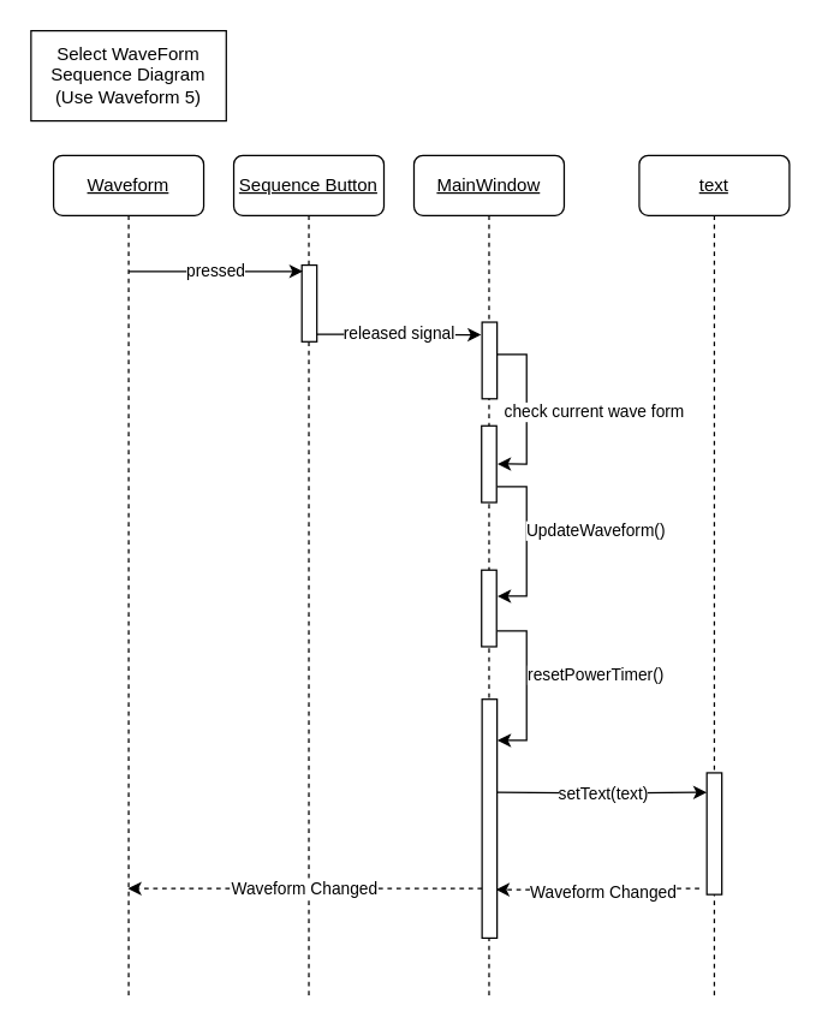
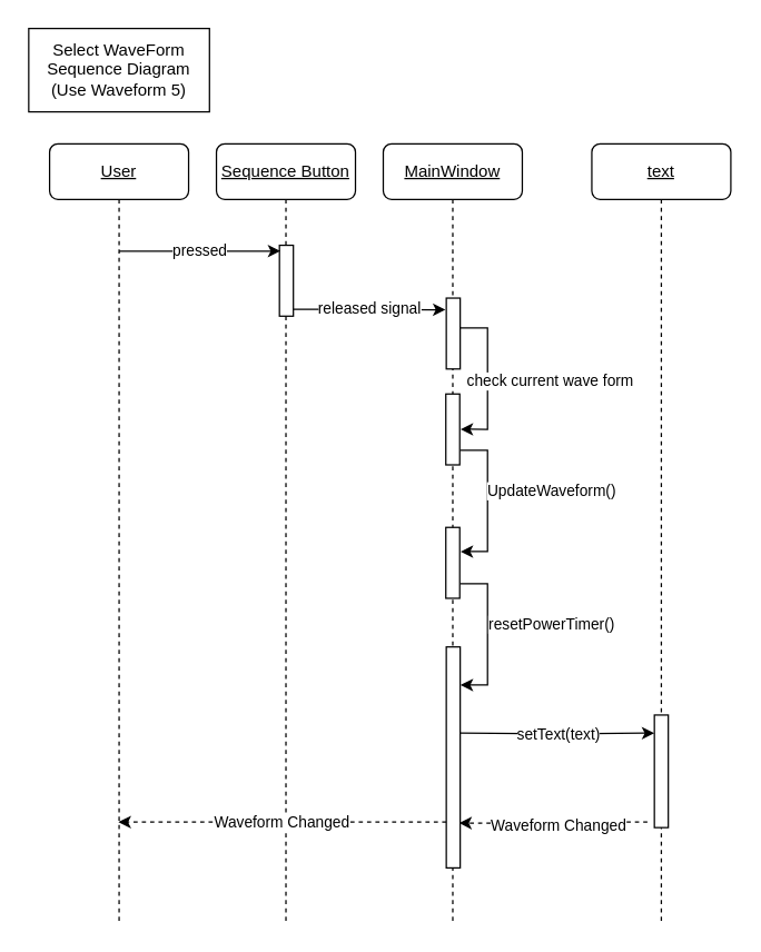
  <mxCell id="0" />
  <mxCell id="1" parent="0" />
  <mxCell id="2" value="&lt;font face=&quot;Helvetica&quot;&gt;&lt;u&gt;MainWindow&lt;/u&gt;&lt;/font&gt;" style="shape=umlLifeline;perimeter=lifelinePerimeter;whiteSpace=wrap;html=1;container=1;collapsible=0;recursiveResize=0;outlineConnect=0;rounded=1;shadow=0;comic=0;labelBackgroundColor=none;strokeWidth=1;fontFamily=Verdana;fontSize=12;align=center;" parent="1" vertex="1"><mxGeometry x="275" y="103" width="100" height="560" as="geometry" /></mxCell>
  <mxCell id="3" value="" style="html=1;points=[];perimeter=orthogonalPerimeter;rounded=0;shadow=0;comic=0;labelBackgroundColor=none;strokeWidth=1;fontFamily=Verdana;fontSize=12;align=center;" parent="2" vertex="1"><mxGeometry x="45.0" y="180" width="10" height="51" as="geometry" /></mxCell>
- <mxCell id="4" value="&lt;font face=&quot;Helvetica&quot;&gt;&lt;u&gt;Waveform&lt;/u&gt;&lt;/font&gt;" style="shape=umlLifeline;perimeter=lifelinePerimeter;whiteSpace=wrap;html=1;container=1;collapsible=0;recursiveResize=0;outlineConnect=0;rounded=1;shadow=0;comic=0;labelBackgroundColor=none;strokeWidth=1;fontFamily=Verdana;fontSize=12;align=center;" parent="1" vertex="1"><mxGeometry x="35" y="103" width="100" height="560" as="geometry" /></mxCell>
+ <mxCell id="4" value="&lt;font face=&quot;Helvetica&quot;&gt;&lt;u&gt;User&lt;/u&gt;&lt;/font&gt;" style="shape=umlLifeline;perimeter=lifelinePerimeter;whiteSpace=wrap;html=1;container=1;collapsible=0;recursiveResize=0;outlineConnect=0;rounded=1;shadow=0;comic=0;labelBackgroundColor=none;strokeWidth=1;fontFamily=Verdana;fontSize=12;align=center;" parent="1" vertex="1"><mxGeometry x="35" y="103" width="100" height="560" as="geometry" /></mxCell>
  <mxCell id="5" value="&lt;font face=&quot;Helvetica&quot;&gt;&lt;u&gt;Sequence Button&lt;/u&gt;&lt;/font&gt;" style="shape=umlLifeline;perimeter=lifelinePerimeter;whiteSpace=wrap;html=1;container=1;collapsible=0;recursiveResize=0;outlineConnect=0;rounded=1;shadow=0;comic=0;labelBackgroundColor=none;strokeWidth=1;fontFamily=Verdana;fontSize=12;align=center;" parent="1" vertex="1"><mxGeometry x="155" y="103" width="100" height="560" as="geometry" /></mxCell>
  <mxCell id="6" value="" style="html=1;points=[];perimeter=orthogonalPerimeter;rounded=0;shadow=0;comic=0;labelBackgroundColor=none;strokeWidth=1;fontFamily=Verdana;fontSize=12;align=center;" parent="5" vertex="1"><mxGeometry x="165.33" y="111" width="10" height="51" as="geometry" /></mxCell>
  <mxCell id="7" value="" style="html=1;points=[];perimeter=orthogonalPerimeter;rounded=0;shadow=0;comic=0;labelBackgroundColor=none;strokeWidth=1;fontFamily=Verdana;fontSize=12;align=center;" parent="5" vertex="1"><mxGeometry x="45.33" y="73" width="10" height="51" as="geometry" /></mxCell>
  <mxCell id="8" value="released signal" style="edgeStyle=orthogonalEdgeStyle;rounded=0;orthogonalLoop=1;jettySize=auto;html=1;entryX=-0.06;entryY=0.067;entryDx=0;entryDy=0;entryPerimeter=0;" parent="5" edge="1"><mxGeometry relative="1" as="geometry"><mxPoint x="55.33" y="119" as="sourcePoint" /><mxPoint x="164.73" y="119.417" as="targetPoint" /><Array as="points"><mxPoint x="80.33" y="119" /><mxPoint x="80.33" y="119" /></Array></mxGeometry></mxCell>
  <mxCell id="9" value="pressed" style="endArrow=classic;html=1;rounded=0;entryX=0.067;entryY=0.2;entryDx=0;entryDy=0;entryPerimeter=0;" parent="1" edge="1"><mxGeometry width="50" height="50" relative="1" as="geometry"><mxPoint x="84.929" y="180.2" as="sourcePoint" /><mxPoint x="201" y="180.2" as="targetPoint" /></mxGeometry></mxCell>
  <mxCell id="10" value="check current wave form" style="edgeStyle=orthogonalEdgeStyle;rounded=0;orthogonalLoop=1;jettySize=auto;html=1;entryX=1.06;entryY=0.576;entryDx=0;entryDy=0;entryPerimeter=0;" parent="1" edge="1"><mxGeometry x="0.039" y="45" relative="1" as="geometry"><mxPoint x="330.33" y="235.5" as="sourcePoint" /><mxPoint x="330.6" y="308.376" as="targetPoint" /><Array as="points"><mxPoint x="350" y="236" /><mxPoint x="350" y="308" /></Array><mxPoint as="offset" /></mxGeometry></mxCell>
  <mxCell id="11" value="setText(text)" style="edgeStyle=orthogonalEdgeStyle;rounded=0;orthogonalLoop=1;jettySize=auto;html=1;entryX=0;entryY=0.16;entryDx=0;entryDy=0;entryPerimeter=0;" parent="1" edge="1" target="16"><mxGeometry relative="1" as="geometry"><mxPoint x="330.33" y="527" as="sourcePoint" /><mxPoint x="440.2" y="526.586" as="targetPoint" /><Array as="points" /></mxGeometry></mxCell>
  <mxCell id="12" value="Waveform Changed" style="edgeStyle=orthogonalEdgeStyle;rounded=0;orthogonalLoop=1;jettySize=auto;html=1;dashed=1;" parent="1" edge="1"><mxGeometry relative="1" as="geometry"><mxPoint x="320.33" y="591" as="sourcePoint" /><mxPoint x="84.5" y="591" as="targetPoint" /><Array as="points"><mxPoint x="265" y="591" /><mxPoint x="265" y="591" /></Array></mxGeometry></mxCell>
  <mxCell id="13" value="" style="html=1;points=[];perimeter=orthogonalPerimeter;rounded=0;shadow=0;comic=0;labelBackgroundColor=none;strokeWidth=1;fontFamily=Verdana;fontSize=12;align=center;" parent="1" vertex="1"><mxGeometry x="320.33" y="465" width="10" height="159" as="geometry" /></mxCell>
  <mxCell id="14" value="UpdateWaveform()" style="edgeStyle=orthogonalEdgeStyle;rounded=0;orthogonalLoop=1;jettySize=auto;html=1;entryX=1.06;entryY=0.576;entryDx=0;entryDy=0;entryPerimeter=0;" parent="1" edge="1"><mxGeometry x="-0.121" y="46" relative="1" as="geometry"><Array as="points"><mxPoint x="350" y="324" /><mxPoint x="350" y="396" /></Array><mxPoint as="offset" /><mxPoint x="330.33" y="323.5" as="sourcePoint" /><mxPoint x="330.6" y="396.376" as="targetPoint" /></mxGeometry></mxCell>
  <mxCell id="15" value="&lt;font face=&quot;Helvetica&quot;&gt;&lt;u&gt;text&lt;/u&gt;&lt;/font&gt;" style="shape=umlLifeline;perimeter=lifelinePerimeter;whiteSpace=wrap;html=1;container=1;collapsible=0;recursiveResize=0;outlineConnect=0;rounded=1;shadow=0;comic=0;labelBackgroundColor=none;strokeWidth=1;fontFamily=Verdana;fontSize=12;align=center;" parent="1" vertex="1"><mxGeometry x="425" y="103" width="100" height="560" as="geometry" /></mxCell>
  <mxCell id="16" value="" style="html=1;points=[];perimeter=orthogonalPerimeter;rounded=0;shadow=0;comic=0;labelBackgroundColor=none;strokeWidth=1;fontFamily=Verdana;fontSize=12;align=center;" parent="15" vertex="1"><mxGeometry x="45" y="411" width="10" height="81" as="geometry" /></mxCell>
  <mxCell id="17" style="edgeStyle=orthogonalEdgeStyle;rounded=0;orthogonalLoop=1;jettySize=auto;html=1;entryX=1.427;entryY=0.788;entryDx=0;entryDy=0;entryPerimeter=0;dashed=1;exitX=-0.5;exitY=0.951;exitDx=0;exitDy=0;exitPerimeter=0;" parent="1" source="16" edge="1"><mxGeometry relative="1" as="geometry"><mxPoint x="585" y="592" as="sourcePoint" /><mxPoint x="329.6" y="591.72" as="targetPoint" /><Array as="points" /></mxGeometry></mxCell>
  <mxCell id="18" value="Waveform Changed" style="edgeLabel;html=1;align=center;verticalAlign=middle;resizable=0;points=[];" parent="17" vertex="1" connectable="0"><mxGeometry x="0.185" y="1" relative="1" as="geometry"><mxPoint x="15" as="offset" /></mxGeometry></mxCell>
  <mxCell id="19" value="" style="html=1;points=[];perimeter=orthogonalPerimeter;rounded=0;shadow=0;comic=0;labelBackgroundColor=none;strokeWidth=1;fontFamily=Verdana;fontSize=12;align=center;" parent="1" vertex="1"><mxGeometry x="320" y="379" width="10" height="51" as="geometry" /></mxCell>
  <mxCell id="20" value="resetPowerTimer()" style="edgeStyle=orthogonalEdgeStyle;rounded=0;orthogonalLoop=1;jettySize=auto;html=1;entryX=1.06;entryY=0.576;entryDx=0;entryDy=0;entryPerimeter=0;" parent="1" edge="1"><mxGeometry x="-0.121" y="46" relative="1" as="geometry"><Array as="points"><mxPoint x="350" y="420" /><mxPoint x="350" y="492" /></Array><mxPoint as="offset" /><mxPoint x="330.33" y="419.5" as="sourcePoint" /><mxPoint x="330.6" y="492.376" as="targetPoint" /></mxGeometry></mxCell>
  <mxCell id="21" value="Select WaveForm&lt;br&gt;&lt;div&gt;Sequence Diagram&lt;/div&gt;&lt;div&gt;(Use Waveform 5)&lt;br&gt;&lt;/div&gt;" style="rounded=0;whiteSpace=wrap;html=1;" vertex="1" parent="1"><mxGeometry x="20" y="20" width="130" height="60" as="geometry" /></mxCell>
